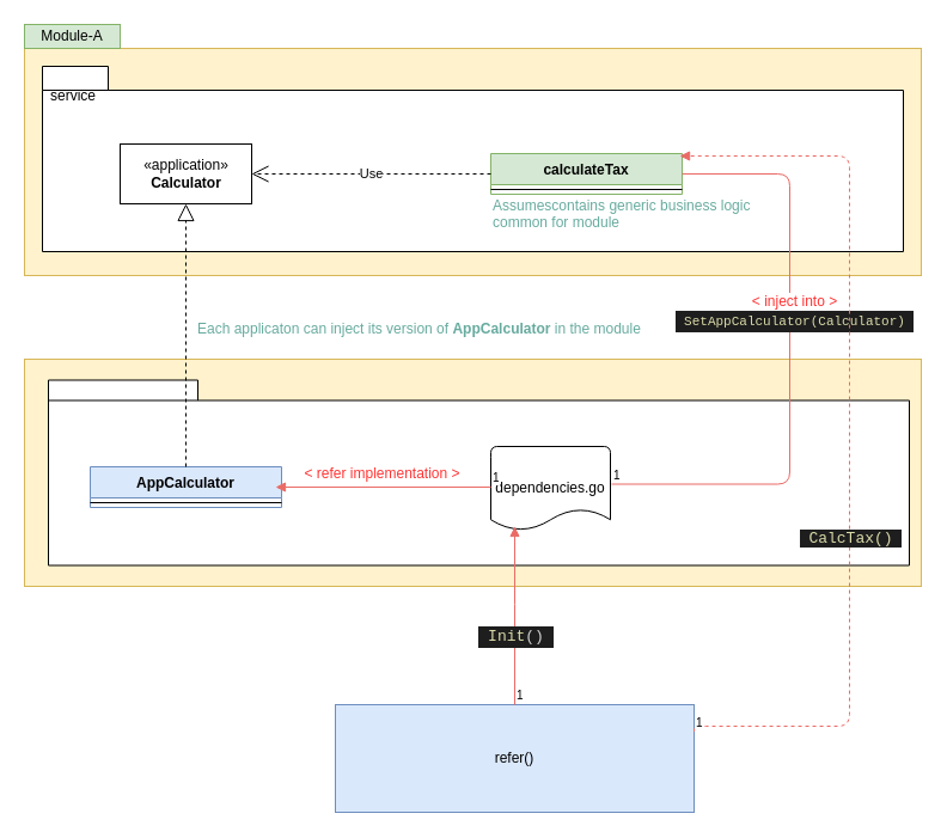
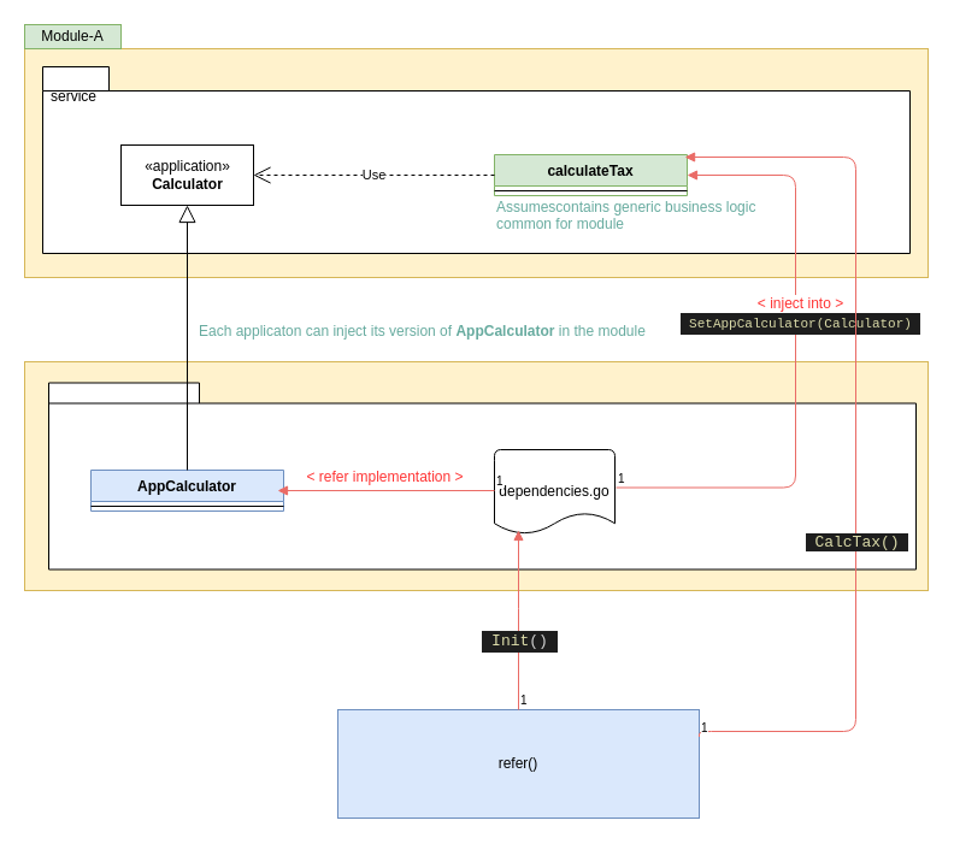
  <mxCell id="0" />
  <mxCell id="1" parent="0" />
  <mxCell id="2" value="" style="whiteSpace=wrap;html=1;fillColor=#fff2cc;strokeColor=#d6b656;" parent="1" vertex="1"><mxGeometry x="20" y="40" width="750" height="190" as="geometry" /></mxCell>
  <mxCell id="3" value="" style="shape=folder;fontStyle=1;spacingTop=10;tabWidth=55;tabHeight=20;tabPosition=left;html=1;" parent="1" vertex="1"><mxGeometry x="35" y="55" width="720" height="155" as="geometry" /></mxCell>
  <mxCell id="4" value="Module-A" style="text;html=1;strokeColor=#82b366;fillColor=#d5e8d4;align=center;verticalAlign=middle;whiteSpace=wrap;rounded=0;" parent="1" vertex="1"><mxGeometry x="20" y="20" width="80" height="20" as="geometry" /></mxCell>
  <mxCell id="5" value="service" style="text;html=1;resizable=0;points=[];autosize=1;align=left;verticalAlign=top;spacingTop=-4;" parent="1" vertex="1"><mxGeometry x="40" y="70" width="50" height="20" as="geometry" /></mxCell>
  <mxCell id="6" value="«application»&lt;br&gt;&lt;b&gt;Calculator&lt;/b&gt;" style="html=1;fillColor=none;" parent="1" vertex="1"><mxGeometry x="100" y="120" width="110" height="50" as="geometry" /></mxCell>
  <mxCell id="7" value="calculateTax" style="swimlane;fontStyle=1;align=center;verticalAlign=top;childLayout=stackLayout;horizontal=1;startSize=26;horizontalStack=0;resizeParent=1;resizeParentMax=0;resizeLast=0;collapsible=1;marginBottom=0;fillColor=#d5e8d4;strokeColor=#82b366;" parent="1" vertex="1"><mxGeometry x="410" y="128" width="160" height="34" as="geometry" /></mxCell>
  <mxCell id="8" value="" style="line;strokeWidth=1;fillColor=none;align=left;verticalAlign=middle;spacingTop=-1;spacingLeft=3;spacingRight=3;rotatable=0;labelPosition=right;points=[];portConstraint=eastwest;" parent="7" vertex="1"><mxGeometry y="26" width="160" height="8" as="geometry" /></mxCell>
  <mxCell id="9" value="Use" style="endArrow=open;endSize=12;dashed=1;html=1;exitX=0;exitY=0.5;exitDx=0;exitDy=0;entryX=1;entryY=0.5;entryDx=0;entryDy=0;" parent="1" source="7" target="6" edge="1"><mxGeometry width="160" relative="1" as="geometry"><mxPoint x="20" y="670" as="sourcePoint" /><mxPoint x="180" y="670" as="targetPoint" /></mxGeometry></mxCell>
  <mxCell id="10" value="Assumescontains generic business logic&lt;br&gt;common for module" style="text;html=1;resizable=0;points=[];autosize=1;align=left;verticalAlign=top;spacingTop=-4;fontColor=#67AB9F;" parent="1" vertex="1"><mxGeometry x="410" y="162" width="230" height="30" as="geometry" /></mxCell>
  <mxCell id="11" value="" style="whiteSpace=wrap;html=1;fillColor=#fff2cc;strokeColor=#d6b656;" parent="1" vertex="1"><mxGeometry x="20" y="300" width="750" height="190" as="geometry" /></mxCell>
  <mxCell id="12" value="" style="shape=folder;fontStyle=1;spacingTop=10;tabWidth=125;tabHeight=17;tabPosition=left;html=1;" parent="1" vertex="1"><mxGeometry x="40" y="317.5" width="720" height="155" as="geometry" /></mxCell>
  <mxCell id="13" value="AppCalculator" style="swimlane;fontStyle=1;align=center;verticalAlign=top;childLayout=stackLayout;horizontal=1;startSize=26;horizontalStack=0;resizeParent=1;resizeParentMax=0;resizeLast=0;collapsible=1;marginBottom=0;fillColor=#dae8fc;strokeColor=#6c8ebf;" parent="1" vertex="1"><mxGeometry x="75" y="390" width="160" height="34" as="geometry" /></mxCell>
  <mxCell id="14" value="" style="line;strokeWidth=1;fillColor=none;align=left;verticalAlign=middle;spacingTop=-1;spacingLeft=3;spacingRight=3;rotatable=0;labelPosition=right;points=[];portConstraint=eastwest;" parent="13" vertex="1"><mxGeometry y="26" width="160" height="8" as="geometry" /></mxCell>
- <mxCell id="15" value="" style="endArrow=block;dashed=1;endFill=0;endSize=12;html=1;fontColor=#67AB9F;entryX=0.5;entryY=1;entryDx=0;entryDy=0;exitX=0.5;exitY=0;exitDx=0;exitDy=0;" parent="1" source="13" target="6" edge="1"><mxGeometry width="160" relative="1" as="geometry"><mxPoint x="20" y="510" as="sourcePoint" /><mxPoint x="180" y="510" as="targetPoint" /></mxGeometry></mxCell>
+ <mxCell id="15" value="" style="endArrow=block;dashed=0;endFill=0;endSize=12;html=1;fontColor=#67AB9F;entryX=0.5;entryY=1;entryDx=0;entryDy=0;exitX=0.5;exitY=0;exitDx=0;exitDy=0;" parent="1" source="13" target="6" edge="1"><mxGeometry width="160" relative="1" as="geometry"><mxPoint x="20" y="510" as="sourcePoint" /><mxPoint x="180" y="510" as="targetPoint" /></mxGeometry></mxCell>
  <mxCell id="16" value="Each applicaton can inject its version of &lt;b&gt;AppCalculator&lt;/b&gt; in the module" style="text;html=1;resizable=0;points=[];autosize=1;align=left;verticalAlign=top;spacingTop=-4;fontColor=#67AB9F;" parent="1" vertex="1"><mxGeometry x="163" y="265" width="390" height="20" as="geometry" /></mxCell>
  <mxCell id="17" value="&lt;font color=&quot;#000000&quot;&gt;dependencies.go&lt;/font&gt;" style="strokeWidth=1;html=1;shape=mxgraph.flowchart.document2;whiteSpace=wrap;size=0.25;fillColor=#ffffff;fontColor=#67AB9F;" parent="1" vertex="1"><mxGeometry x="410" y="373" width="100" height="70" as="geometry" /></mxCell>
- <mxCell id="18" value="" style="endArrow=none;endFill=1;html=1;edgeStyle=orthogonalEdgeStyle;align=left;verticalAlign=top;fontColor=#67AB9F;entryX=1;entryY=0.5;entryDx=0;entryDy=0;exitX=1.01;exitY=0.45;exitDx=0;exitDy=0;exitPerimeter=0;strokeColor=#EA6B66;" parent="1" source="17" target="7" edge="1"><mxGeometry x="-1" relative="1" as="geometry"><mxPoint x="20" y="510" as="sourcePoint" /><mxPoint x="180" y="510" as="targetPoint" /><Array as="points"><mxPoint x="660" y="404" /><mxPoint x="660" y="145" /></Array></mxGeometry></mxCell>
+ <mxCell id="18" value="" style="endArrow=block;endFill=1;html=1;edgeStyle=orthogonalEdgeStyle;align=left;verticalAlign=top;fontColor=#67AB9F;entryX=1;entryY=0.5;entryDx=0;entryDy=0;exitX=1.01;exitY=0.45;exitDx=0;exitDy=0;exitPerimeter=0;strokeColor=#EA6B66;" parent="1" source="17" target="7" edge="1"><mxGeometry x="-1" relative="1" as="geometry"><mxPoint x="20" y="510" as="sourcePoint" /><mxPoint x="180" y="510" as="targetPoint" /><Array as="points"><mxPoint x="660" y="404" /><mxPoint x="660" y="145" /></Array></mxGeometry></mxCell>
  <mxCell id="19" value="1" style="resizable=0;html=1;align=left;verticalAlign=bottom;labelBackgroundColor=#ffffff;fontSize=10;" parent="18" connectable="0" vertex="1"><mxGeometry x="-1" relative="1" as="geometry" /></mxCell>
  <mxCell id="20" value="&lt;font color=&quot;#ff3333&quot;&gt;&amp;lt; inject into &amp;gt;&lt;br&gt;&lt;/font&gt;&lt;div style=&quot;color: rgb(212 , 212 , 212) ; background-color: rgb(30 , 30 , 30) ; font-family: &amp;#34;consolas&amp;#34; , &amp;#34;courier new&amp;#34; , monospace ; line-height: 18px ; white-space: pre&quot;&gt;&lt;span style=&quot;color: rgb(220 , 220 , 170)&quot;&gt;&lt;font style=&quot;font-size: 11px&quot;&gt; SetAppCalculator(Calculator) &lt;/font&gt;&lt;/span&gt;&lt;/div&gt;" style="text;html=1;resizable=0;points=[];align=center;verticalAlign=middle;labelBackgroundColor=#ffffff;fontColor=#67AB9F;" parent="18" vertex="1" connectable="0"><mxGeometry x="0.177" y="-3" relative="1" as="geometry"><mxPoint as="offset" /></mxGeometry></mxCell>
  <mxCell id="21" value="" style="endArrow=block;endFill=1;html=1;edgeStyle=orthogonalEdgeStyle;align=left;verticalAlign=top;fontColor=#67AB9F;strokeColor=#EA6B66;" parent="1" edge="1"><mxGeometry x="-1" relative="1" as="geometry"><mxPoint x="410" y="407" as="sourcePoint" /><mxPoint x="230" y="407" as="targetPoint" /></mxGeometry></mxCell>
  <mxCell id="22" value="1" style="resizable=0;html=1;align=left;verticalAlign=bottom;labelBackgroundColor=#ffffff;fontSize=10;" parent="21" connectable="0" vertex="1"><mxGeometry x="-1" relative="1" as="geometry" /></mxCell>
  <mxCell id="23" value="&lt;font color=&quot;#ff3333&quot;&gt;&amp;lt; refer implementation &amp;gt;&lt;/font&gt;" style="text;html=1;resizable=0;points=[];align=center;verticalAlign=middle;labelBackgroundColor=#ffffff;fontColor=#67AB9F;" parent="21" vertex="1" connectable="0"><mxGeometry x="0.177" y="-3" relative="1" as="geometry"><mxPoint x="14.5" y="-9" as="offset" /></mxGeometry></mxCell>
  <mxCell id="24" value="refer()" style="text;html=1;strokeColor=#6c8ebf;fillColor=#dae8fc;align=center;verticalAlign=middle;whiteSpace=wrap;rounded=0;" parent="1" vertex="1"><mxGeometry x="280" y="589" width="300" height="90" as="geometry" /></mxCell>
  <mxCell id="25" value="" style="endArrow=block;endFill=1;html=1;edgeStyle=orthogonalEdgeStyle;align=left;verticalAlign=top;fontColor=#67AB9F;strokeColor=#EA6B66;" parent="1" source="24" edge="1"><mxGeometry x="-1" relative="1" as="geometry"><mxPoint x="438" y="570" as="sourcePoint" /><mxPoint x="430" y="440" as="targetPoint" /></mxGeometry></mxCell>
  <mxCell id="26" value="1" style="resizable=0;html=1;align=left;verticalAlign=bottom;labelBackgroundColor=#ffffff;fontSize=10;" parent="25" connectable="0" vertex="1"><mxGeometry x="-1" relative="1" as="geometry" /></mxCell>
  <mxCell id="27" value="&lt;div style=&quot;color: rgb(212 , 212 , 212) ; background-color: rgb(30 , 30 , 30) ; font-family: &amp;#34;consolas&amp;#34; , &amp;#34;courier new&amp;#34; , monospace ; font-size: 13px ; line-height: 18px ; white-space: pre&quot;&gt;&lt;span style=&quot;color: #dcdcaa&quot;&gt; Init&lt;/span&gt;() &lt;/div&gt;" style="text;html=1;resizable=0;points=[];align=center;verticalAlign=middle;labelBackgroundColor=#ffffff;fontColor=#67AB9F;" parent="25" vertex="1" connectable="0"><mxGeometry x="-0.224" relative="1" as="geometry"><mxPoint as="offset" /></mxGeometry></mxCell>
- <mxCell id="28" value="" style="endArrow=block;endFill=1;html=1;edgeStyle=orthogonalEdgeStyle;align=left;verticalAlign=top;fontColor=#67AB9F;strokeColor=#EA6B66;entryX=0.988;entryY=0.059;entryDx=0;entryDy=0;entryPerimeter=0;exitX=1;exitY=0.25;exitDx=0;exitDy=0;dashed=1;" parent="1" source="24" target="7" edge="1"><mxGeometry x="-1" relative="1" as="geometry"><mxPoint x="440" y="584" as="sourcePoint" /><mxPoint x="440" y="450" as="targetPoint" /><Array as="points"><mxPoint x="710" y="607" /><mxPoint x="710" y="130" /></Array></mxGeometry></mxCell>
+ <mxCell id="28" value="" style="endArrow=block;endFill=1;html=1;edgeStyle=orthogonalEdgeStyle;align=left;verticalAlign=top;fontColor=#67AB9F;strokeColor=#EA6B66;entryX=0.988;entryY=0.059;entryDx=0;entryDy=0;entryPerimeter=0;exitX=1;exitY=0.25;exitDx=0;exitDy=0;" parent="1" source="24" target="7" edge="1"><mxGeometry x="-1" relative="1" as="geometry"><mxPoint x="440" y="584" as="sourcePoint" /><mxPoint x="440" y="450" as="targetPoint" /><Array as="points"><mxPoint x="710" y="607" /><mxPoint x="710" y="130" /></Array></mxGeometry></mxCell>
  <mxCell id="29" value="1" style="resizable=0;html=1;align=left;verticalAlign=bottom;labelBackgroundColor=#ffffff;fontSize=10;" parent="28" connectable="0" vertex="1"><mxGeometry x="-1" relative="1" as="geometry" /></mxCell>
  <mxCell id="30" value="&lt;font color=&quot;#ff3333&quot;&gt;&amp;nbsp;&lt;/font&gt;&lt;span style=&quot;color: rgb(220 , 220 , 170) ; background-color: rgb(30 , 30 , 30) ; font-family: &amp;#34;consolas&amp;#34; , &amp;#34;courier new&amp;#34; , monospace ; font-size: 13px ; white-space: pre&quot;&gt; CalcTax() &lt;/span&gt;&lt;span style=&quot;color: rgb(255 , 51 , 51)&quot;&gt;&amp;nbsp;&lt;/span&gt;" style="text;html=1;resizable=0;points=[];align=center;verticalAlign=middle;labelBackgroundColor=#ffffff;fontColor=#67AB9F;" parent="28" vertex="1" connectable="0"><mxGeometry x="-0.224" relative="1" as="geometry"><mxPoint as="offset" /></mxGeometry></mxCell>
